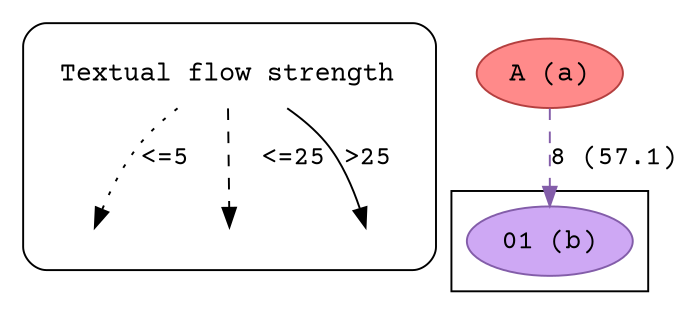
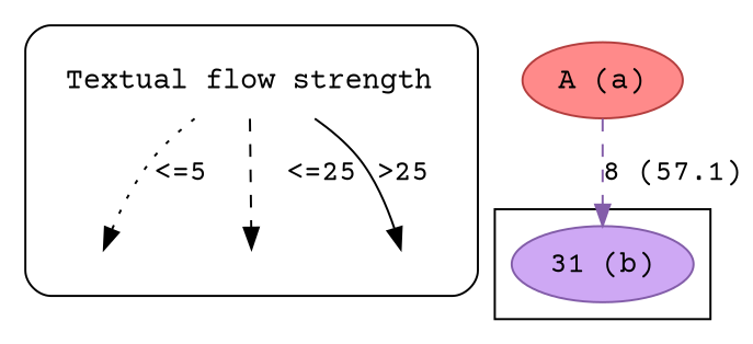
  strict digraph {
    fontname="Courier Prime"
    node [fontname="Courier Prime" style=invis]
    edge [fontname="Courier Prime" style=dashed]
    n1 [label="Textual flow strength" shape=plaintext style=""]
    leg_e1 [fixedsize=True height=0.2]
    leg_e2 [fixedsize=True height=0.2]
    leg_e3 [fixedsize=True height=0.2]
-   n5 [color="#835da9" fillcolor="#CEA8F4" label="01 (b)" style=filled]
+   n5 [color="#835da9" fillcolor="#CEA8F4" label="31 (b)" style=filled]
    n6 [color="#b43f3f" fillcolor="#FF8A8A" label="A (a)" style=filled]
    subgraph cluster_1 {
      style=rounded
      n1
      leg_e1
      leg_e2
      leg_e3
    }
    subgraph cluster_2 {
      n5
    }
    n1 -> leg_e1 [label="<=5  " style=dotted]
    n1 -> leg_e2 [label="  <=25"]
    n1 -> leg_e3 [label=">25" style=solid]
    n6 -> n5 [color="#835da9" label="8 (57.1)"]
  }
